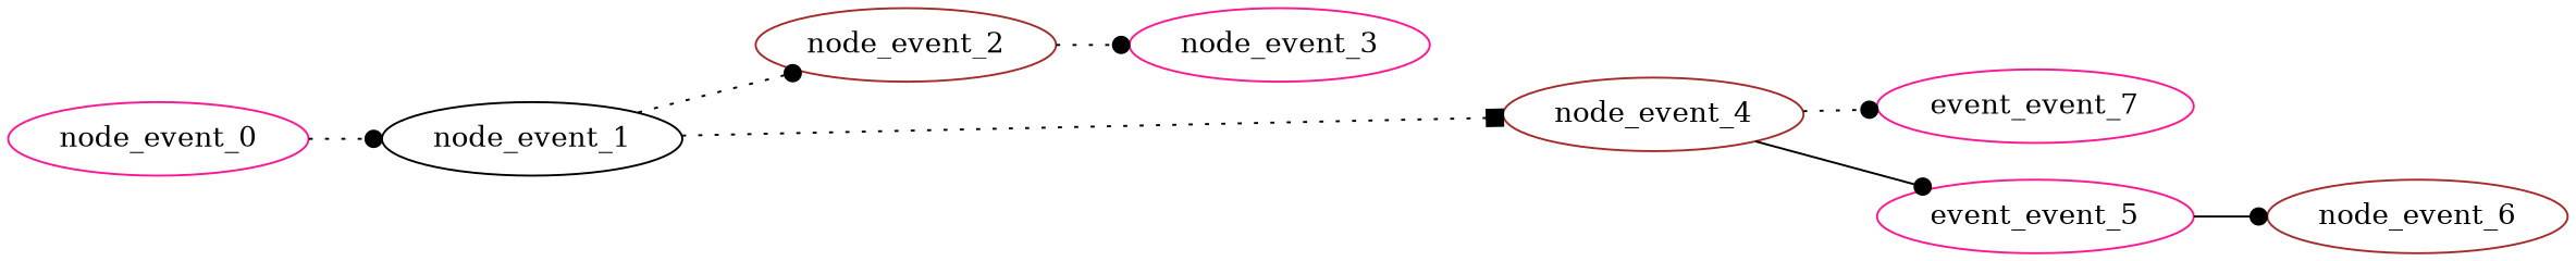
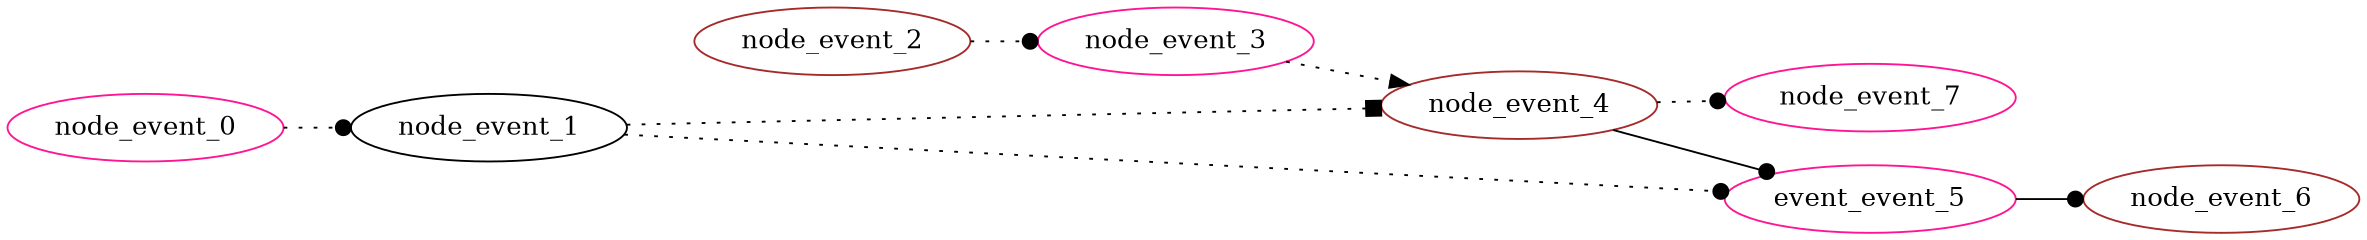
  digraph {
    rankdir=LR
    node [Dependencies=7 Depth=6 EventType="DotQasm.Scheduling.GateEvent" Latency="00:00:00.0010000" Priority=0.003 color=deeppink]
    edge [arrowhead=dot style=dotted]
    node_event_0 [Dependencies=0 Depth=1 EventIndex=0 Priority=0.011]
    node_event_1 [Dependencies=1 Depth=2 EventIndex=1 EventType="DotQasm.Scheduling.ControlledGateEvent" Latency="00:00:00.0020000" Priority=0.01 color=black]
    node_event_2 [Dependencies=2 Depth=3 EventIndex=2 Priority=0.008 color=brown]
    node_event_4 [Dependencies=6 Depth=5 EventIndex=4 EventType="DotQasm.Scheduling.ControlledGateEvent" Latency="00:00:00.0020000" Priority=0.006 color=brown]
    node_event_3 [Dependencies=3 Depth=4 EventIndex=3 Priority=0.007]
    n6 [EventIndex=5 Priority=0.004 label=event_event_5]
-   node_event_7 [EventIndex=7 EventType="DotQasm.Scheduling.MeasurementEvent" Latency="00:00:00.0030000" label=event_event_7]
+   node_event_7 [EventIndex=7 EventType="DotQasm.Scheduling.MeasurementEvent" Latency="00:00:00.0030000"]
    node_event_6 [Dependencies=8 Depth=7 EventIndex=6 EventType="DotQasm.Scheduling.MeasurementEvent" Latency="00:00:00.0030000" color=brown]
    node_event_0 -> node_event_1
-   node_event_1 -> node_event_2
+   node_event_1 -> n6
    node_event_1 -> node_event_4 [arrowhead=box]
    node_event_2 -> node_event_3
    node_event_4 -> n6 [style=solid]
    node_event_4 -> node_event_7
+   node_event_3 -> node_event_4 [arrowhead=normal]
    n6 -> node_event_6 [style=solid]
  }
